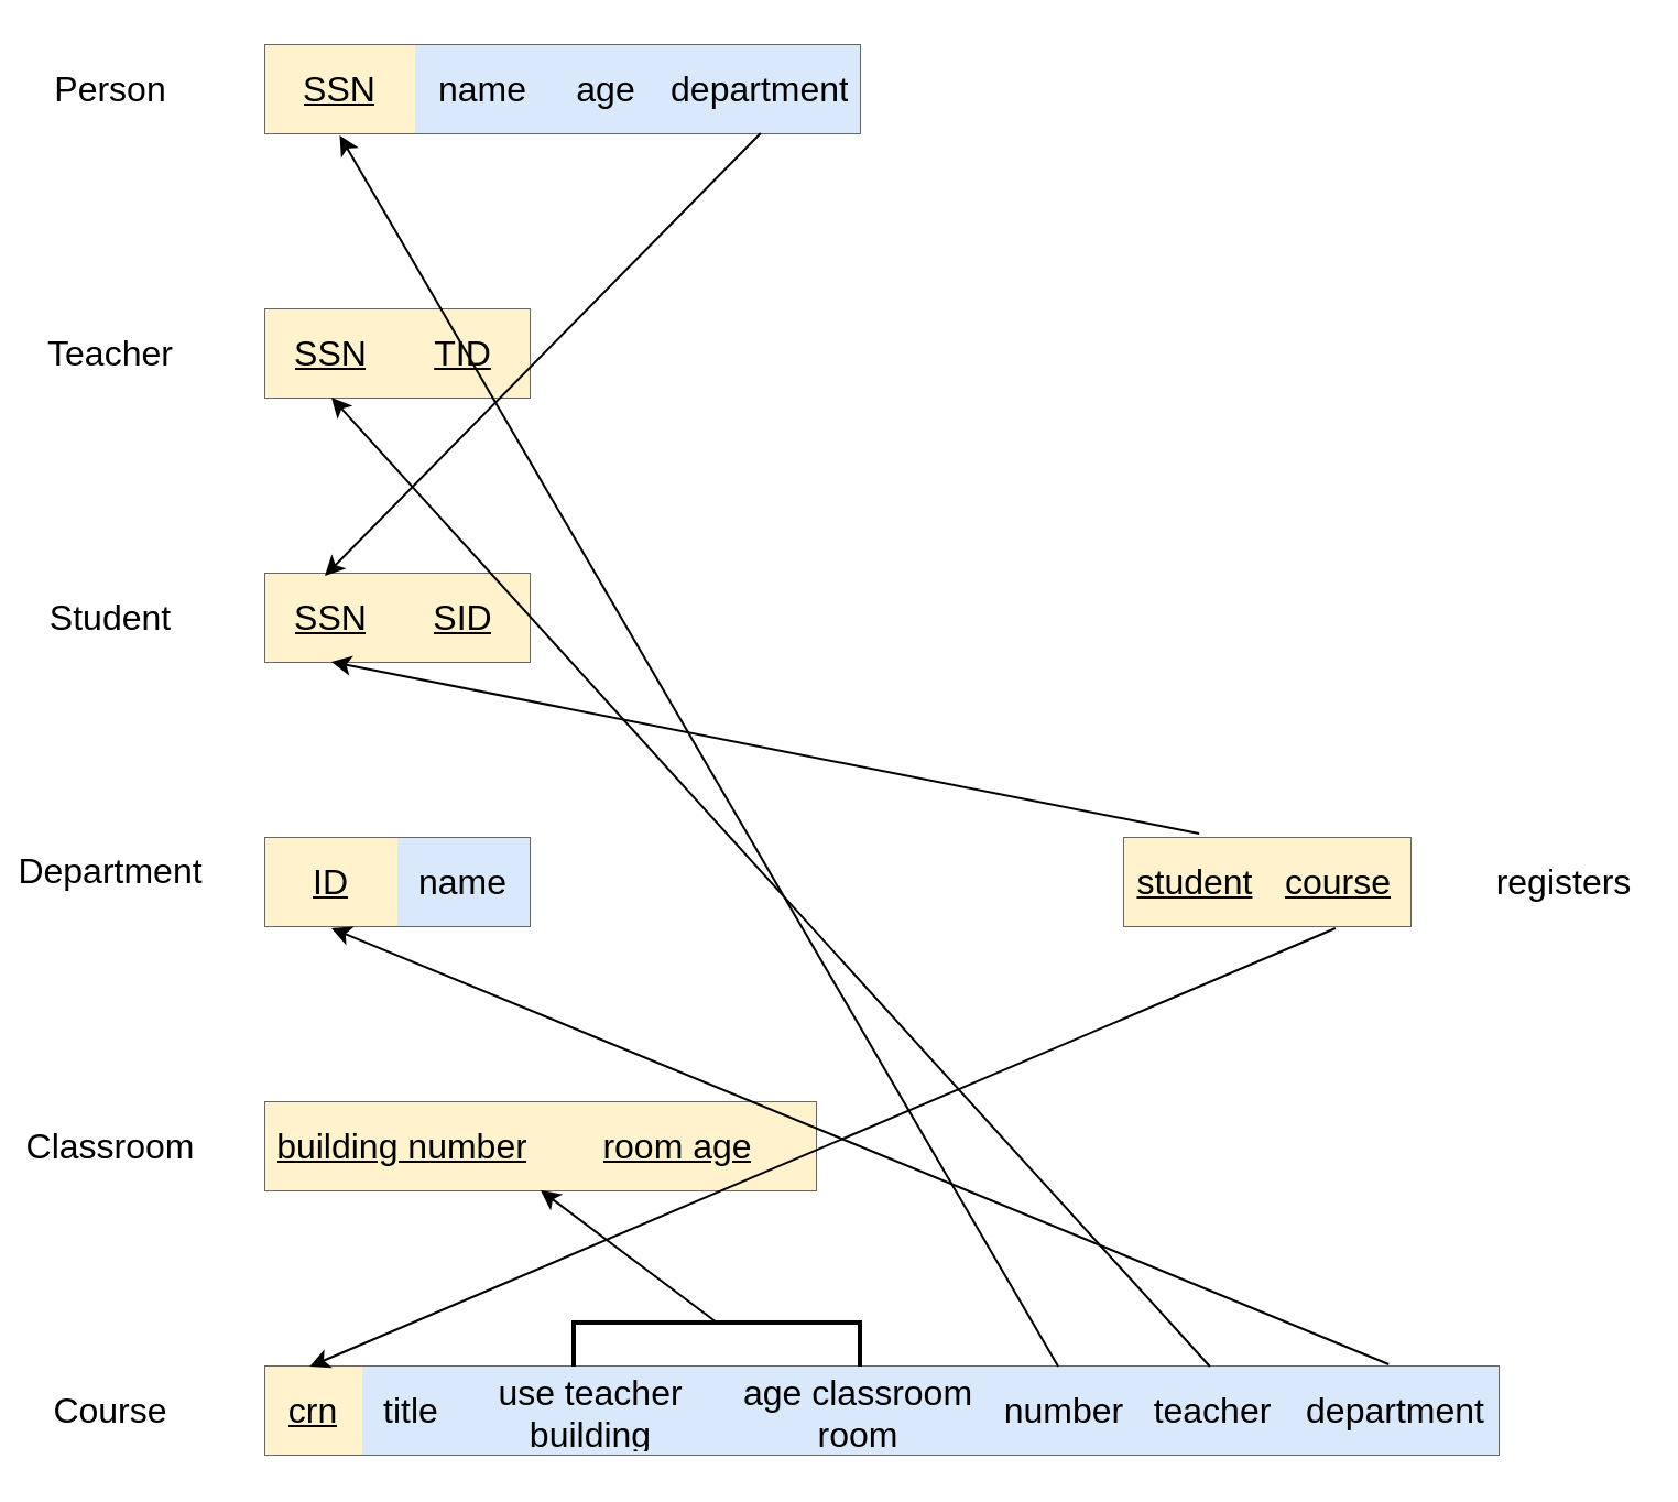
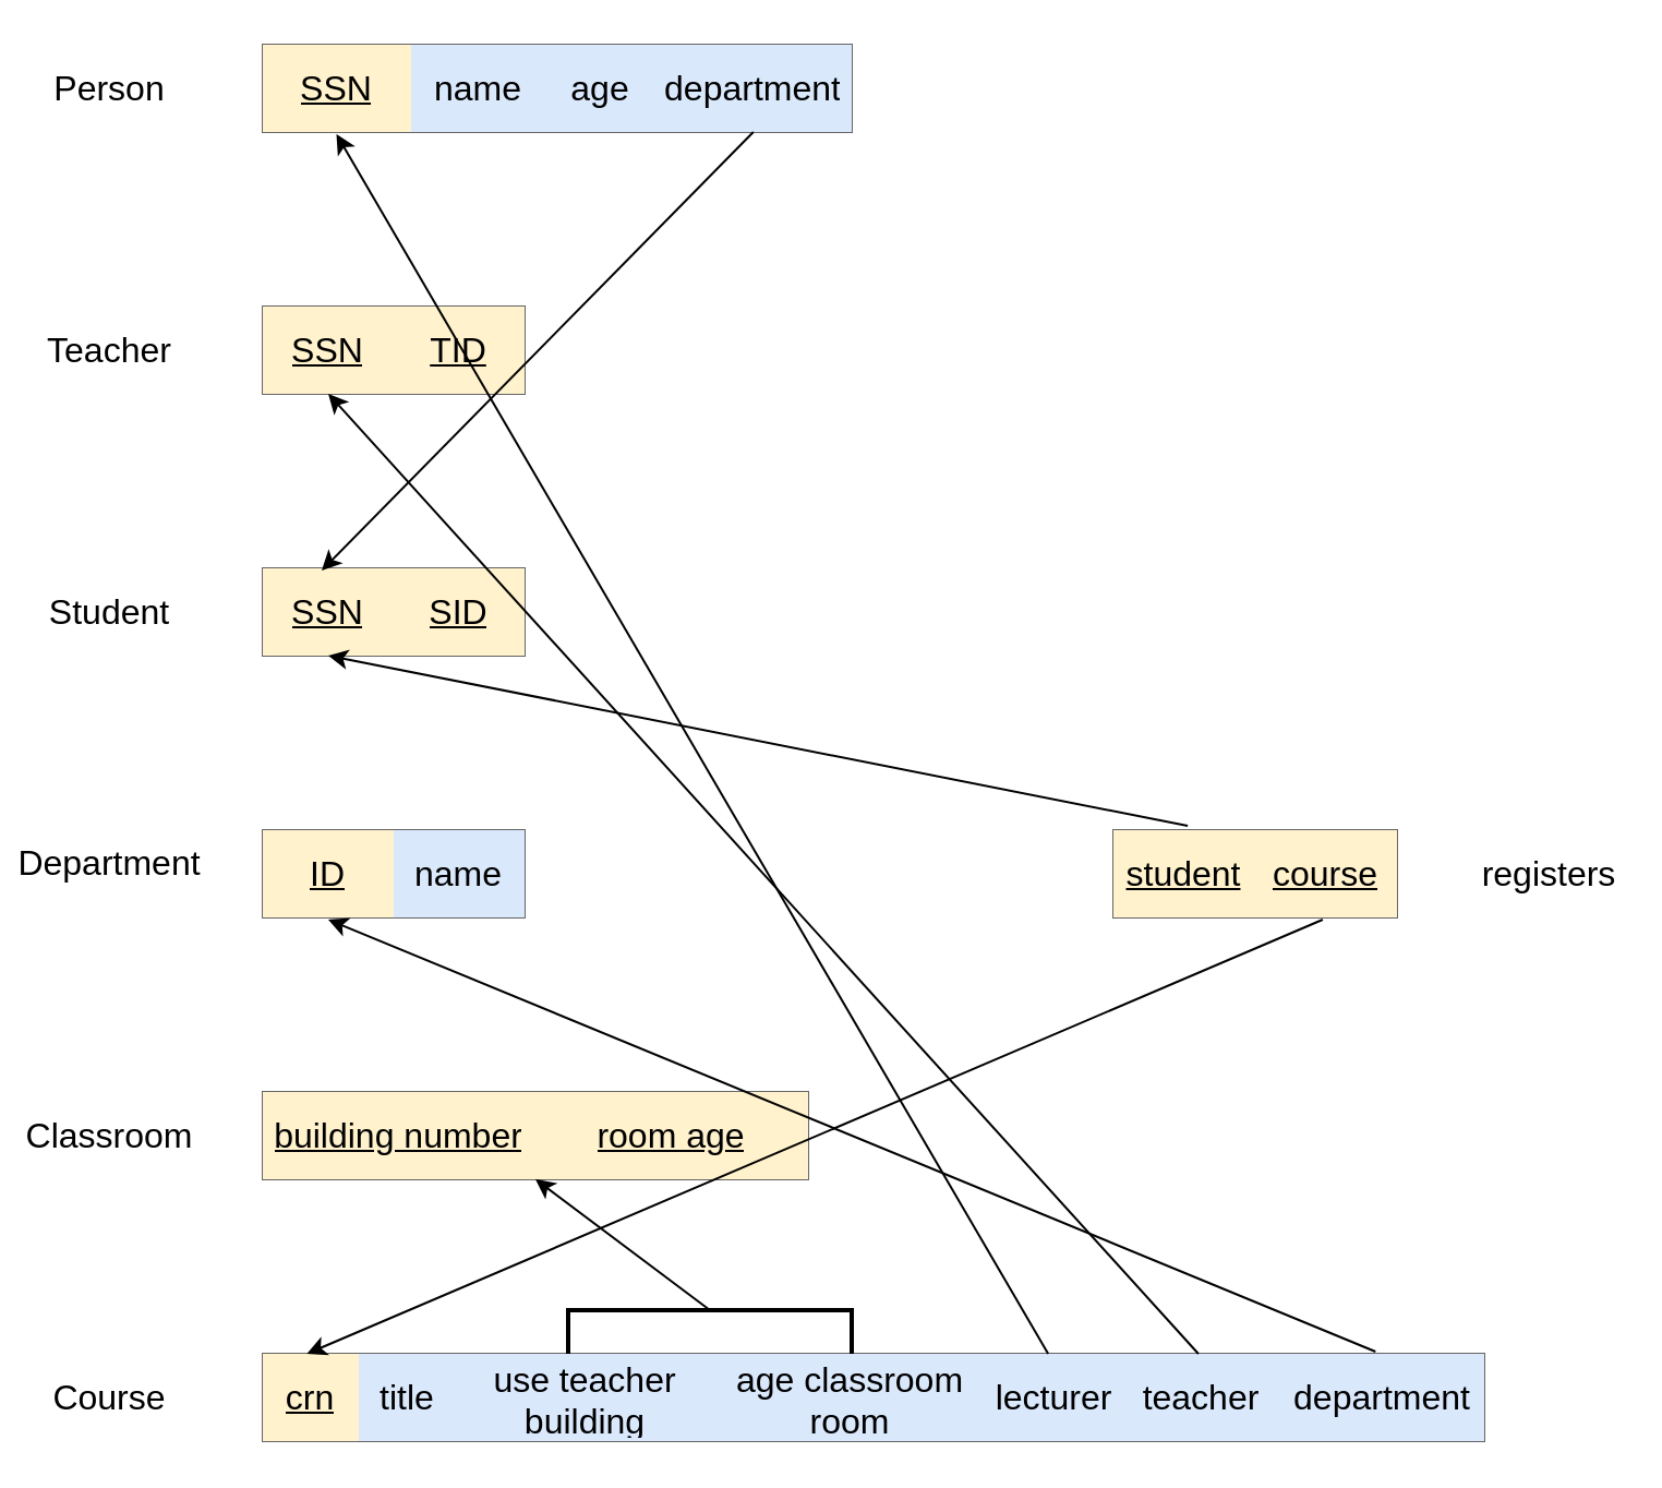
  <mxCell id="0" />
  <mxCell id="1" parent="0" />
  <mxCell id="2" value="Person" style="shape=table;startSize=0;container=1;collapsible=0;childLayout=tableLayout;strokeColor=#666666;fontSize=16;fillColor=#f5f5f5;fontColor=#333333;swimlaneHead=1;swimlaneBody=1;swimlaneLine=1;" parent="1" vertex="1"><mxGeometry x="120" y="20" width="270" height="40" as="geometry" /></mxCell>
  <mxCell id="3" value="" style="shape=tableRow;horizontal=0;startSize=0;swimlaneHead=0;swimlaneBody=0;strokeColor=inherit;top=0;left=0;bottom=0;right=0;collapsible=0;dropTarget=0;fillColor=none;points=[[0,0.5],[1,0.5]];portConstraint=eastwest;fontSize=16;" parent="2" vertex="1"><mxGeometry width="270" height="40" as="geometry" /></mxCell>
  <mxCell id="4" value="&lt;u&gt;SSN&lt;/u&gt;" style="shape=partialRectangle;html=1;whiteSpace=wrap;connectable=0;strokeColor=#d6b656;overflow=hidden;fillColor=#fff2cc;top=0;left=0;bottom=0;right=0;pointerEvents=1;fontSize=16;" parent="3" vertex="1"><mxGeometry width="68" height="40" as="geometry"><mxRectangle width="68" height="40" as="alternateBounds" /></mxGeometry></mxCell>
  <mxCell id="5" value="name" style="shape=partialRectangle;html=1;whiteSpace=wrap;connectable=0;strokeColor=#6c8ebf;overflow=hidden;fillColor=#dae8fc;top=0;left=0;bottom=0;right=0;pointerEvents=1;fontSize=16;" parent="3" vertex="1"><mxGeometry x="68" width="62" height="40" as="geometry"><mxRectangle width="62" height="40" as="alternateBounds" /></mxGeometry></mxCell>
  <mxCell id="6" value="age" style="shape=partialRectangle;html=1;whiteSpace=wrap;connectable=0;strokeColor=#6c8ebf;overflow=hidden;fillColor=#dae8fc;top=0;left=0;bottom=0;right=0;pointerEvents=1;fontSize=16;" parent="3" vertex="1"><mxGeometry x="130" width="50" height="40" as="geometry"><mxRectangle width="50" height="40" as="alternateBounds" /></mxGeometry></mxCell>
  <mxCell id="7" value="department" style="shape=partialRectangle;html=1;whiteSpace=wrap;connectable=0;strokeColor=#6c8ebf;overflow=hidden;fillColor=#dae8fc;top=0;left=0;bottom=0;right=0;pointerEvents=1;fontSize=16;" vertex="1" parent="3"><mxGeometry x="180" width="90" height="40" as="geometry"><mxRectangle width="90" height="40" as="alternateBounds" /></mxGeometry></mxCell>
  <mxCell id="8" value="Teacher" style="shape=table;startSize=0;container=1;collapsible=0;childLayout=tableLayout;strokeColor=#666666;fontSize=16;fillColor=#f5f5f5;fontColor=#333333;" parent="1" vertex="1"><mxGeometry x="120" y="140" width="120" height="40" as="geometry" /></mxCell>
  <mxCell id="9" value="" style="shape=tableRow;horizontal=0;startSize=0;swimlaneHead=0;swimlaneBody=0;strokeColor=inherit;top=0;left=0;bottom=0;right=0;collapsible=0;dropTarget=0;fillColor=none;points=[[0,0.5],[1,0.5]];portConstraint=eastwest;fontSize=16;" parent="8" vertex="1"><mxGeometry width="120" height="40" as="geometry" /></mxCell>
  <mxCell id="10" value="&lt;u&gt;SSN&lt;/u&gt;" style="shape=partialRectangle;html=1;whiteSpace=wrap;connectable=0;strokeColor=#d6b656;overflow=hidden;fillColor=#fff2cc;top=0;left=0;bottom=0;right=0;pointerEvents=1;fontSize=16;" parent="9" vertex="1"><mxGeometry width="60" height="40" as="geometry"><mxRectangle width="60" height="40" as="alternateBounds" /></mxGeometry></mxCell>
  <mxCell id="11" value="&lt;u&gt;TID&lt;/u&gt;" style="shape=partialRectangle;html=1;whiteSpace=wrap;connectable=0;strokeColor=#d6b656;overflow=hidden;fillColor=#fff2cc;top=0;left=0;bottom=0;right=0;pointerEvents=1;fontSize=16;" parent="9" vertex="1"><mxGeometry x="60" width="60" height="40" as="geometry"><mxRectangle width="60" height="40" as="alternateBounds" /></mxGeometry></mxCell>
  <mxCell id="12" value="Department" style="shape=table;startSize=0;container=1;collapsible=0;childLayout=tableLayout;strokeColor=#666666;fontSize=16;fillColor=#f5f5f5;fontColor=#333333;" parent="1" vertex="1"><mxGeometry x="120" y="380" width="120" height="40" as="geometry" /></mxCell>
  <mxCell id="13" value="" style="shape=tableRow;horizontal=0;startSize=0;swimlaneHead=0;swimlaneBody=0;strokeColor=inherit;top=0;left=0;bottom=0;right=0;collapsible=0;dropTarget=0;fillColor=none;points=[[0,0.5],[1,0.5]];portConstraint=eastwest;fontSize=16;" parent="12" vertex="1"><mxGeometry width="120" height="40" as="geometry" /></mxCell>
  <mxCell id="14" value="&lt;u&gt;ID&lt;/u&gt;" style="shape=partialRectangle;html=1;whiteSpace=wrap;connectable=0;strokeColor=#d6b656;overflow=hidden;fillColor=#fff2cc;top=0;left=0;bottom=0;right=0;pointerEvents=1;fontSize=16;" parent="13" vertex="1"><mxGeometry width="60" height="40" as="geometry"><mxRectangle width="60" height="40" as="alternateBounds" /></mxGeometry></mxCell>
  <mxCell id="15" value="name" style="shape=partialRectangle;html=1;whiteSpace=wrap;connectable=0;strokeColor=#6c8ebf;overflow=hidden;fillColor=#dae8fc;top=0;left=0;bottom=0;right=0;pointerEvents=1;fontSize=16;" parent="13" vertex="1"><mxGeometry x="60" width="60" height="40" as="geometry"><mxRectangle width="60" height="40" as="alternateBounds" /></mxGeometry></mxCell>
  <mxCell id="16" value="registers" style="shape=table;startSize=0;container=1;collapsible=0;childLayout=tableLayout;strokeColor=#666666;fontSize=16;fillColor=#f5f5f5;fontColor=#333333;" parent="1" vertex="1"><mxGeometry x="510" y="380" width="130" height="40" as="geometry" /></mxCell>
  <mxCell id="17" value="" style="shape=tableRow;horizontal=0;startSize=0;swimlaneHead=0;swimlaneBody=0;strokeColor=inherit;top=0;left=0;bottom=0;right=0;collapsible=0;dropTarget=0;fillColor=none;points=[[0,0.5],[1,0.5]];portConstraint=eastwest;fontSize=16;" parent="16" vertex="1"><mxGeometry width="130" height="40" as="geometry" /></mxCell>
  <mxCell id="18" value="&lt;u&gt;student&lt;/u&gt;" style="shape=partialRectangle;html=1;whiteSpace=wrap;connectable=0;strokeColor=#d6b656;overflow=hidden;fillColor=#fff2cc;top=0;left=0;bottom=0;right=0;pointerEvents=1;fontSize=16;" parent="17" vertex="1"><mxGeometry width="65" height="40" as="geometry"><mxRectangle width="65" height="40" as="alternateBounds" /></mxGeometry></mxCell>
  <mxCell id="19" value="&lt;u&gt;course&lt;/u&gt;" style="shape=partialRectangle;html=1;whiteSpace=wrap;connectable=0;strokeColor=#d6b656;overflow=hidden;fillColor=#fff2cc;top=0;left=0;bottom=0;right=0;pointerEvents=1;fontSize=16;" parent="17" vertex="1"><mxGeometry x="65" width="65" height="40" as="geometry"><mxRectangle width="65" height="40" as="alternateBounds" /></mxGeometry></mxCell>
  <mxCell id="20" value="Student" style="shape=table;startSize=0;container=1;collapsible=0;childLayout=tableLayout;strokeColor=#666666;fontSize=16;fillColor=#f5f5f5;fontColor=#333333;" parent="1" vertex="1"><mxGeometry x="120" y="260" width="120" height="40" as="geometry" /></mxCell>
  <mxCell id="21" value="" style="shape=tableRow;horizontal=0;startSize=0;swimlaneHead=0;swimlaneBody=0;strokeColor=inherit;top=0;left=0;bottom=0;right=0;collapsible=0;dropTarget=0;fillColor=none;points=[[0,0.5],[1,0.5]];portConstraint=eastwest;fontSize=16;" parent="20" vertex="1"><mxGeometry width="120" height="40" as="geometry" /></mxCell>
  <mxCell id="22" value="&lt;u&gt;SSN&lt;/u&gt;" style="shape=partialRectangle;html=1;whiteSpace=wrap;connectable=0;strokeColor=#d6b656;overflow=hidden;fillColor=#fff2cc;top=0;left=0;bottom=0;right=0;pointerEvents=1;fontSize=16;" parent="21" vertex="1"><mxGeometry width="60" height="40" as="geometry"><mxRectangle width="60" height="40" as="alternateBounds" /></mxGeometry></mxCell>
  <mxCell id="23" value="&lt;u&gt;SID&lt;/u&gt;" style="shape=partialRectangle;html=1;whiteSpace=wrap;connectable=0;strokeColor=#d6b656;overflow=hidden;fillColor=#fff2cc;top=0;left=0;bottom=0;right=0;pointerEvents=1;fontSize=16;" parent="21" vertex="1"><mxGeometry x="60" width="60" height="40" as="geometry"><mxRectangle width="60" height="40" as="alternateBounds" /></mxGeometry></mxCell>
  <mxCell id="24" value="Classroom" style="shape=table;startSize=0;container=1;collapsible=0;childLayout=tableLayout;strokeColor=#666666;fontSize=16;fillColor=#f5f5f5;fontColor=#333333;" parent="1" vertex="1"><mxGeometry x="120" y="500" width="250" height="40" as="geometry" /></mxCell>
  <mxCell id="25" value="" style="shape=tableRow;horizontal=0;startSize=0;swimlaneHead=0;swimlaneBody=0;strokeColor=inherit;top=0;left=0;bottom=0;right=0;collapsible=0;dropTarget=0;fillColor=none;points=[[0,0.5],[1,0.5]];portConstraint=eastwest;fontSize=16;" parent="24" vertex="1"><mxGeometry width="250" height="40" as="geometry" /></mxCell>
  <mxCell id="26" value="&lt;u&gt;building number&lt;/u&gt;" style="shape=partialRectangle;html=1;whiteSpace=wrap;connectable=0;strokeColor=#d6b656;overflow=hidden;fillColor=#fff2cc;top=0;left=0;bottom=0;right=0;pointerEvents=1;fontSize=16;" parent="25" vertex="1"><mxGeometry width="125" height="40" as="geometry"><mxRectangle width="125" height="40" as="alternateBounds" /></mxGeometry></mxCell>
  <mxCell id="27" value="&lt;u&gt;room age&lt;/u&gt;" style="shape=partialRectangle;html=1;whiteSpace=wrap;connectable=0;strokeColor=#d6b656;overflow=hidden;fillColor=#fff2cc;top=0;left=0;bottom=0;right=0;pointerEvents=1;fontSize=16;" parent="25" vertex="1"><mxGeometry x="125" width="125" height="40" as="geometry"><mxRectangle width="125" height="40" as="alternateBounds" /></mxGeometry></mxCell>
  <mxCell id="28" value="Course" style="shape=table;startSize=0;container=1;collapsible=0;childLayout=tableLayout;strokeColor=#666666;fontSize=16;fillColor=#f5f5f5;fontColor=#333333;" parent="1" vertex="1"><mxGeometry x="120" y="620" width="560" height="40" as="geometry" /></mxCell>
  <mxCell id="29" value="" style="shape=tableRow;horizontal=0;startSize=0;swimlaneHead=0;swimlaneBody=0;strokeColor=inherit;top=0;left=0;bottom=0;right=0;collapsible=0;dropTarget=0;fillColor=none;points=[[0,0.5],[1,0.5]];portConstraint=eastwest;fontSize=16;" parent="28" vertex="1"><mxGeometry width="560" height="40" as="geometry" /></mxCell>
  <mxCell id="30" value="&lt;u&gt;crn&lt;/u&gt;" style="shape=partialRectangle;html=1;whiteSpace=wrap;connectable=0;strokeColor=#d6b656;overflow=hidden;fillColor=#fff2cc;top=0;left=0;bottom=0;right=0;pointerEvents=1;fontSize=16;" parent="29" vertex="1"><mxGeometry width="44" height="40" as="geometry"><mxRectangle width="44" height="40" as="alternateBounds" /></mxGeometry></mxCell>
  <mxCell id="31" value="title" style="shape=partialRectangle;html=1;whiteSpace=wrap;connectable=0;strokeColor=#6c8ebf;overflow=hidden;fillColor=#dae8fc;top=0;left=0;bottom=0;right=0;pointerEvents=1;fontSize=16;" parent="29" vertex="1"><mxGeometry x="44" width="45" height="40" as="geometry"><mxRectangle width="45" height="40" as="alternateBounds" /></mxGeometry></mxCell>
  <mxCell id="32" value="use teacher building" style="shape=partialRectangle;html=1;whiteSpace=wrap;connectable=0;strokeColor=#6c8ebf;overflow=hidden;fillColor=#dae8fc;top=0;left=0;bottom=0;right=0;pointerEvents=1;fontSize=16;" parent="29" vertex="1"><mxGeometry x="89" width="118" height="40" as="geometry"><mxRectangle width="118" height="40" as="alternateBounds" /></mxGeometry></mxCell>
  <mxCell id="33" value="age classroom room" style="shape=partialRectangle;html=1;whiteSpace=wrap;connectable=0;strokeColor=#6c8ebf;overflow=hidden;fillColor=#dae8fc;top=0;left=0;bottom=0;right=0;pointerEvents=1;fontSize=16;" parent="29" vertex="1"><mxGeometry x="207" width="125" height="40" as="geometry"><mxRectangle width="125" height="40" as="alternateBounds" /></mxGeometry></mxCell>
- <mxCell id="34" value="number" style="shape=partialRectangle;html=1;whiteSpace=wrap;connectable=0;strokeColor=#6c8ebf;overflow=hidden;fillColor=#dae8fc;top=0;left=0;bottom=0;right=0;pointerEvents=1;fontSize=16;" parent="29" vertex="1"><mxGeometry x="332" width="62" height="40" as="geometry"><mxRectangle width="62" height="40" as="alternateBounds" /></mxGeometry></mxCell>
+ <mxCell id="34" value="lecturer" style="shape=partialRectangle;html=1;whiteSpace=wrap;connectable=0;strokeColor=#6c8ebf;overflow=hidden;fillColor=#dae8fc;top=0;left=0;bottom=0;right=0;pointerEvents=1;fontSize=16;" parent="29" vertex="1"><mxGeometry x="332" width="62" height="40" as="geometry"><mxRectangle width="62" height="40" as="alternateBounds" /></mxGeometry></mxCell>
  <mxCell id="35" value="teacher" style="shape=partialRectangle;html=1;whiteSpace=wrap;connectable=0;strokeColor=#6c8ebf;overflow=hidden;fillColor=#dae8fc;top=0;left=0;bottom=0;right=0;pointerEvents=1;fontSize=16;" parent="29" vertex="1"><mxGeometry x="394" width="73" height="40" as="geometry"><mxRectangle width="73" height="40" as="alternateBounds" /></mxGeometry></mxCell>
  <mxCell id="36" value="department" style="shape=partialRectangle;html=1;whiteSpace=wrap;connectable=0;strokeColor=#6c8ebf;overflow=hidden;fillColor=#dae8fc;top=0;left=0;bottom=0;right=0;pointerEvents=1;fontSize=16;" parent="29" vertex="1"><mxGeometry x="467" width="93" height="40" as="geometry"><mxRectangle width="93" height="40" as="alternateBounds" /></mxGeometry></mxCell>
  <mxCell id="37" value="Person" style="text;html=1;strokeColor=none;fillColor=none;align=center;verticalAlign=middle;whiteSpace=wrap;rounded=0;fontSize=16;" parent="1" vertex="1"><mxGeometry x="20" y="25" width="60" height="30" as="geometry" /></mxCell>
  <mxCell id="38" value="Student" style="text;html=1;strokeColor=none;fillColor=none;align=center;verticalAlign=middle;whiteSpace=wrap;rounded=0;fontSize=16;" parent="1" vertex="1"><mxGeometry x="20" y="265" width="60" height="30" as="geometry" /></mxCell>
  <mxCell id="39" value="Department" style="text;html=1;strokeColor=none;fillColor=none;align=center;verticalAlign=middle;whiteSpace=wrap;rounded=0;fontSize=16;" parent="1" vertex="1"><mxGeometry x="20" y="380" width="60" height="30" as="geometry" /></mxCell>
  <mxCell id="40" value="Classroom" style="text;html=1;strokeColor=none;fillColor=none;align=center;verticalAlign=middle;whiteSpace=wrap;rounded=0;fontSize=16;" parent="1" vertex="1"><mxGeometry x="20" y="505" width="60" height="30" as="geometry" /></mxCell>
  <mxCell id="41" value="Course" style="text;html=1;strokeColor=none;fillColor=none;align=center;verticalAlign=middle;whiteSpace=wrap;rounded=0;fontSize=16;" parent="1" vertex="1"><mxGeometry x="20" y="625" width="60" height="30" as="geometry" /></mxCell>
  <mxCell id="42" value="registers" style="text;html=1;strokeColor=none;fillColor=none;align=center;verticalAlign=middle;whiteSpace=wrap;rounded=0;fontSize=16;" parent="1" vertex="1"><mxGeometry x="680" y="385" width="60" height="30" as="geometry" /></mxCell>
  <mxCell id="43" value="Teacher" style="text;html=1;strokeColor=none;fillColor=none;align=center;verticalAlign=middle;whiteSpace=wrap;rounded=0;fontSize=16;" parent="1" vertex="1"><mxGeometry x="20" y="145" width="60" height="30" as="geometry" /></mxCell>
  <mxCell id="44" value="" style="strokeWidth=2;html=1;shape=mxgraph.flowchart.annotation_1;align=left;pointerEvents=1;direction=south;" parent="1" vertex="1"><mxGeometry x="260" y="600" width="130" height="20" as="geometry" /></mxCell>
  <mxCell id="45" value="" style="endArrow=classic;html=1;rounded=0;exitX=0;exitY=0.5;exitDx=0;exitDy=0;exitPerimeter=0;entryX=0.5;entryY=1;entryDx=0;entryDy=0;" parent="1" source="44" target="24" edge="1"><mxGeometry width="50" height="50" relative="1" as="geometry"><mxPoint x="290" y="370" as="sourcePoint" /><mxPoint x="340" y="320" as="targetPoint" /></mxGeometry></mxCell>
  <mxCell id="46" value="" style="endArrow=classic;html=1;rounded=0;exitX=0.643;exitY=0;exitDx=0;exitDy=0;exitPerimeter=0;entryX=0.125;entryY=1.025;entryDx=0;entryDy=0;entryPerimeter=0;" parent="1" source="29" target="3" edge="1"><mxGeometry width="50" height="50" relative="1" as="geometry"><mxPoint x="290" y="370" as="sourcePoint" /><mxPoint x="340" y="320" as="targetPoint" /></mxGeometry></mxCell>
  <mxCell id="47" value="" style="endArrow=classic;html=1;rounded=0;exitX=0.766;exitY=0;exitDx=0;exitDy=0;exitPerimeter=0;entryX=0.25;entryY=1;entryDx=0;entryDy=0;" parent="1" source="29" target="8" edge="1"><mxGeometry width="50" height="50" relative="1" as="geometry"><mxPoint x="290" y="370" as="sourcePoint" /><mxPoint x="340" y="320" as="targetPoint" /></mxGeometry></mxCell>
  <mxCell id="48" value="" style="endArrow=classic;html=1;rounded=0;exitX=0.911;exitY=-0.025;exitDx=0;exitDy=0;exitPerimeter=0;entryX=0.25;entryY=1.025;entryDx=0;entryDy=0;entryPerimeter=0;" parent="1" source="29" target="13" edge="1"><mxGeometry width="50" height="50" relative="1" as="geometry"><mxPoint x="290" y="370" as="sourcePoint" /><mxPoint x="340" y="320" as="targetPoint" /></mxGeometry></mxCell>
  <mxCell id="49" value="" style="endArrow=classic;html=1;rounded=0;exitX=0.262;exitY=-0.05;exitDx=0;exitDy=0;exitPerimeter=0;entryX=0.25;entryY=1;entryDx=0;entryDy=0;" parent="1" source="17" target="20" edge="1"><mxGeometry width="50" height="50" relative="1" as="geometry"><mxPoint x="290" y="370" as="sourcePoint" /><mxPoint x="340" y="320" as="targetPoint" /></mxGeometry></mxCell>
  <mxCell id="50" value="" style="endArrow=classic;html=1;rounded=0;exitX=0.738;exitY=1.025;exitDx=0;exitDy=0;exitPerimeter=0;entryX=0.036;entryY=0;entryDx=0;entryDy=0;entryPerimeter=0;" parent="1" source="17" target="29" edge="1"><mxGeometry width="50" height="50" relative="1" as="geometry"><mxPoint x="290" y="370" as="sourcePoint" /><mxPoint x="340" y="320" as="targetPoint" /></mxGeometry></mxCell>
  <mxCell id="51" value="" style="endArrow=classic;html=1;rounded=0;exitX=0.833;exitY=1;exitDx=0;exitDy=0;exitPerimeter=0;entryX=0.225;entryY=0.025;entryDx=0;entryDy=0;entryPerimeter=0;" edge="1" parent="1" source="2" target="21"><mxGeometry width="50" height="50" relative="1" as="geometry"><mxPoint x="400" y="110" as="sourcePoint" /><mxPoint x="340" y="240" as="targetPoint" /></mxGeometry></mxCell>
